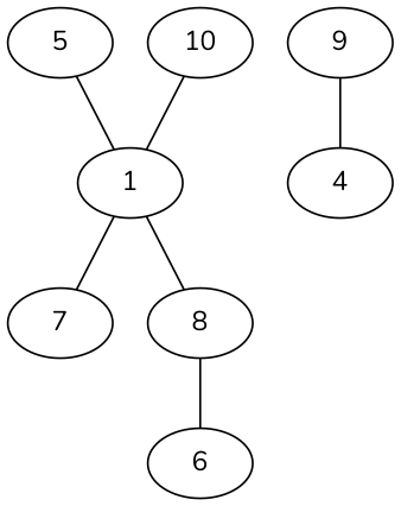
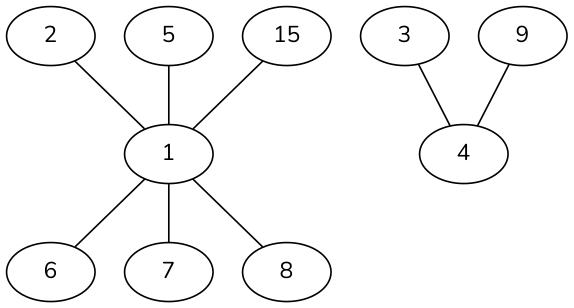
  graph {
    fontname=Nunito
    node [fontname=Nunito]
    edge [fontname=Nunito]
    1
    6
    7
    8
+   2
    5
-   10
+   10 [label=15]
+   3
    4
    9
-   8 -- 6
+   1 -- 6
    1 -- 7
    1 -- 8
+   2 -- 1
    5 -- 1
    10 -- 1
+   3 -- 4
    9 -- 4
  }
